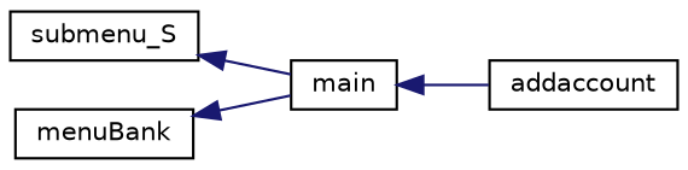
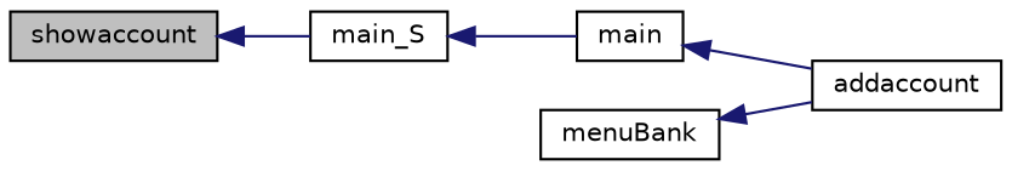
  digraph {
    rankdir=LR
    node [color=black fillcolor=white fontname=Helvetica fontsize=10 shape=record style=filled]
    edge [color=midnightblue dir=back fontname=Helvetica fontsize=10 labelfontname=Helvetica labelfontsize=10 style=solid]
-   n2 [height=0.2 label=submenu_S width=0.4]
+   n1 [fillcolor=grey75 fontcolor=black height=0.2 label=showaccount width=0.4]
+   n2 [height=0.2 label=main_S width=0.4]
    n3 [height=0.2 label=addaccount width=0.4]
    n4 [height=0.2 label=main width=0.4]
    n5 [height=0.2 label=menuBank width=0.4]
+   n1 -> n2
    n2 -> n4
    n4 -> n3
-   n5 -> n4
+   n5 -> n3
  }
